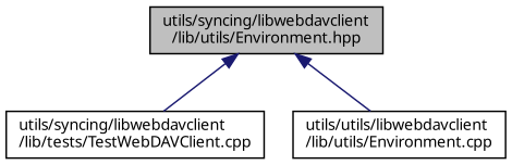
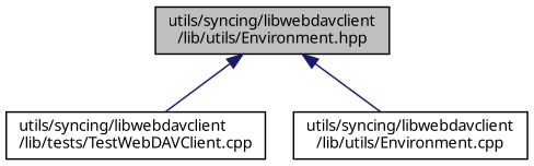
  digraph {
    fontname="Noto Sans"
    node [color=black fillcolor=white fontname="Noto Sans" fontsize=10 shape=record style=filled]
    edge [color=midnightblue dir=back fontname="Noto Sans" fontsize=10 labelfontname=Helvetica labelfontsize=10 style=solid]
    n1 [fillcolor=grey75 fontcolor=black height=0.2 label="utils/syncing/libwebdavclient\l/lib/utils/Environment.hpp" width=0.4]
    n2 [height=0.2 label="utils/syncing/libwebdavclient\l/lib/tests/TestWebDAVClient.cpp" width=0.4]
-   n3 [height=0.2 label="utils/utils/libwebdavclient\l/lib/utils/Environment.cpp" width=0.4]
+   n3 [height=0.2 label="utils/syncing/libwebdavclient\l/lib/utils/Environment.cpp" width=0.4]
    n1 -> n2
    n1 -> n3
  }
